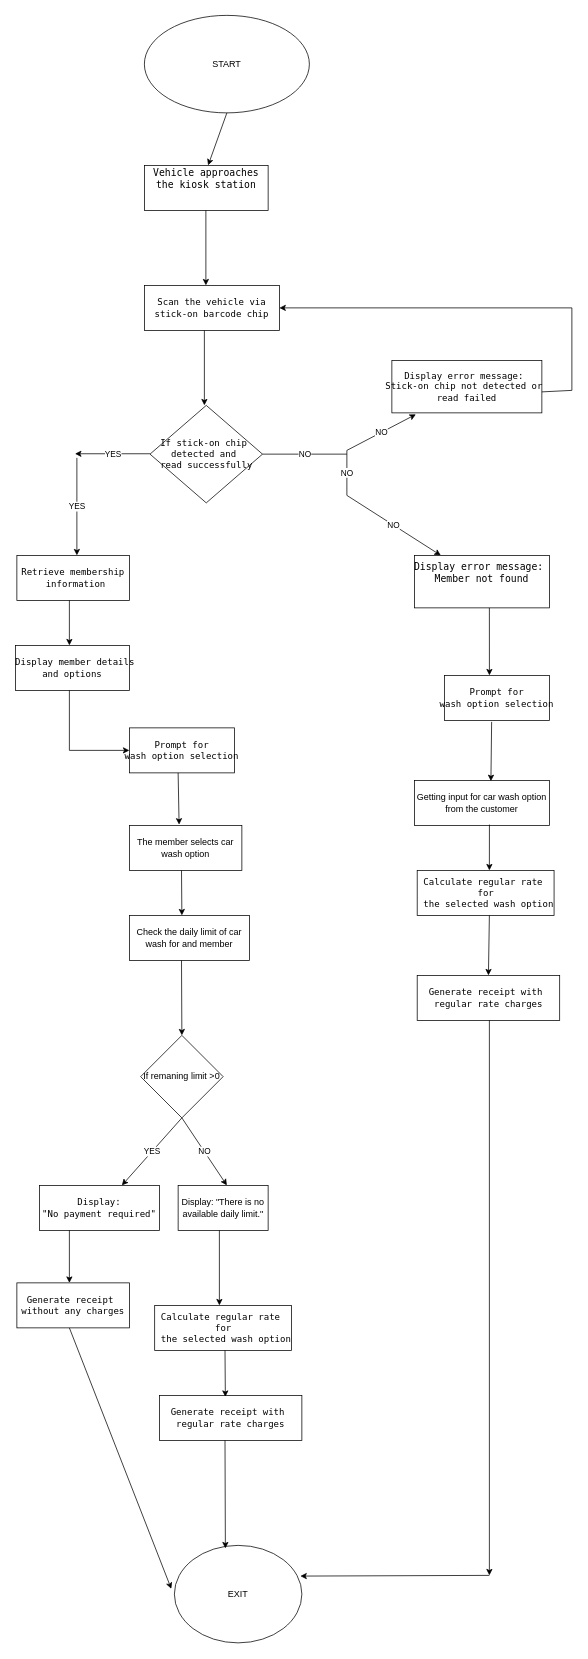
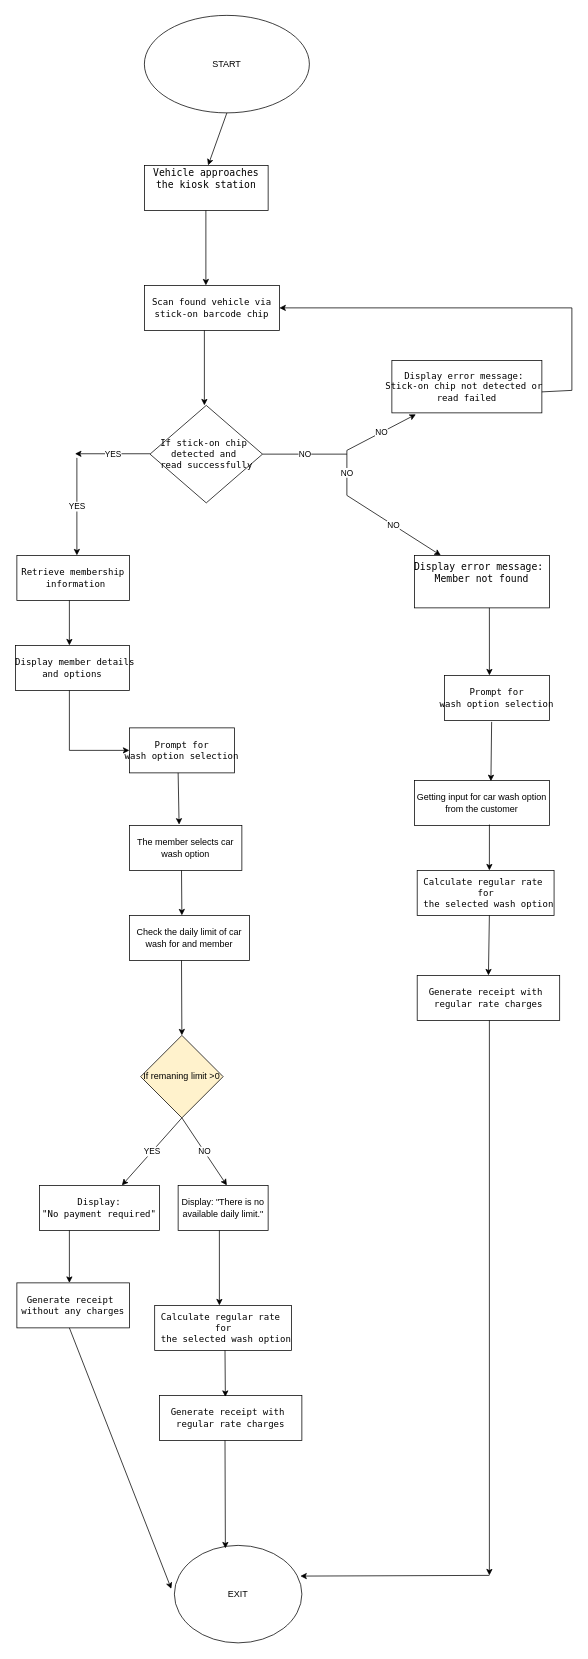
  <mxCell id="0" />
  <mxCell id="1" parent="0" />
  <mxCell id="2" value="START" style="ellipse;whiteSpace=wrap;html=1;" parent="1" vertex="1"><mxGeometry x="192" y="20" width="220" height="130" as="geometry" /></mxCell>
  <mxCell id="3" value="" style="endArrow=classic;html=1;rounded=0;exitX=0.5;exitY=1;exitDx=0;exitDy=0;" parent="1" source="2" edge="1"><mxGeometry width="50" height="50" relative="1" as="geometry"><mxPoint x="272" y="150" as="sourcePoint" /><mxPoint x="277" y="220" as="targetPoint" /></mxGeometry></mxCell>
  <mxCell id="4" value="&lt;font style=&quot;font-size: 9px;&quot;&gt;&lt;br&gt;&lt;/font&gt;&lt;pre&gt;&lt;font size=&quot;3&quot;&gt;&lt;code class=&quot;!whitespace-pre hljs language-plaintext&quot;&gt;Vehicle approaches&lt;br&gt;the kiosk station&lt;/code&gt;&lt;/font&gt;&lt;/pre&gt;&lt;font size=&quot;3&quot;&gt;&lt;br&gt;&lt;br&gt;&lt;/font&gt;" style="rounded=0;whiteSpace=wrap;html=1;" parent="1" vertex="1"><mxGeometry x="192" y="220" width="165" height="60" as="geometry" /></mxCell>
  <mxCell id="5" value="" style="endArrow=classic;html=1;rounded=0;" parent="1" edge="1"><mxGeometry width="50" height="50" relative="1" as="geometry"><mxPoint x="274" y="280" as="sourcePoint" /><mxPoint x="274" y="380" as="targetPoint" /></mxGeometry></mxCell>
- <mxCell id="6" value="&lt;br&gt;&lt;pre&gt;&lt;code class=&quot;!whitespace-pre hljs language-plaintext&quot;&gt;Scan the vehicle via&lt;br&gt;stick-on barcode chip&lt;br&gt;&lt;/code&gt;&lt;/pre&gt;&lt;br&gt;" style="rounded=0;whiteSpace=wrap;html=1;" parent="1" vertex="1"><mxGeometry x="192" y="380" width="180" height="60" as="geometry" /></mxCell>
+ <mxCell id="6" value="&lt;br&gt;&lt;pre&gt;&lt;code class=&quot;!whitespace-pre hljs language-plaintext&quot;&gt;Scan found vehicle via&lt;br&gt;stick-on barcode chip&lt;br&gt;&lt;/code&gt;&lt;/pre&gt;&lt;br&gt;" style="rounded=0;whiteSpace=wrap;html=1;" parent="1" vertex="1"><mxGeometry x="192" y="380" width="180" height="60" as="geometry" /></mxCell>
  <mxCell id="7" value="" style="endArrow=classic;html=1;rounded=0;" parent="1" edge="1"><mxGeometry width="50" height="50" relative="1" as="geometry"><mxPoint x="272" y="440" as="sourcePoint" /><mxPoint x="272" y="540" as="targetPoint" /></mxGeometry></mxCell>
  <mxCell id="8" value="&lt;pre&gt;&lt;code class=&quot;!whitespace-pre hljs language-plaintext&quot;&gt;If stick-on chip &lt;br&gt;detected and &lt;br&gt;read successfully&lt;/code&gt;&lt;/pre&gt;" style="rhombus;whiteSpace=wrap;html=1;direction=south;" parent="1" vertex="1"><mxGeometry x="199.5" y="540" width="150" height="130" as="geometry" /></mxCell>
  <mxCell id="9" value="YES" style="endArrow=classic;html=1;rounded=0;" parent="1" edge="1"><mxGeometry width="50" height="50" relative="1" as="geometry"><mxPoint x="199.5" y="604.5" as="sourcePoint" /><mxPoint x="99.5" y="604.5" as="targetPoint" /></mxGeometry></mxCell>
  <mxCell id="10" value="NO" style="endArrow=none;html=1;rounded=0;exitX=0.5;exitY=0;exitDx=0;exitDy=0;" parent="1" source="8" edge="1"><mxGeometry width="50" height="50" relative="1" as="geometry"><mxPoint x="412" y="650" as="sourcePoint" /><mxPoint x="462" y="605" as="targetPoint" /></mxGeometry></mxCell>
  <mxCell id="11" value="NO" style="endArrow=none;html=1;rounded=0;" parent="1" edge="1"><mxGeometry width="50" height="50" relative="1" as="geometry"><mxPoint x="462" y="660" as="sourcePoint" /><mxPoint x="462" y="600" as="targetPoint" /></mxGeometry></mxCell>
  <mxCell id="12" value="NO" style="endArrow=classic;html=1;rounded=0;" parent="1" target="14" edge="1"><mxGeometry width="50" height="50" relative="1" as="geometry"><mxPoint x="462" y="660" as="sourcePoint" /><mxPoint x="552" y="720" as="targetPoint" /></mxGeometry></mxCell>
  <mxCell id="13" value="NO" style="endArrow=classic;html=1;rounded=0;entryX=0.16;entryY=1.029;entryDx=0;entryDy=0;entryPerimeter=0;" parent="1" target="46" edge="1"><mxGeometry width="50" height="50" relative="1" as="geometry"><mxPoint x="462" y="600" as="sourcePoint" /><mxPoint x="414.2" y="736.5" as="targetPoint" /></mxGeometry></mxCell>
  <mxCell id="14" value="&lt;font style=&quot;font-size: 9px;&quot;&gt;&lt;br&gt;&lt;/font&gt;&lt;pre&gt;&lt;font size=&quot;3&quot;&gt;&lt;code class=&quot;!whitespace-pre hljs language-plaintext&quot;&gt;Display error message: &lt;br&gt;Member not found&lt;/code&gt;&lt;/font&gt;&lt;/pre&gt;&lt;font size=&quot;3&quot;&gt;&lt;br&gt;&lt;br&gt;&lt;/font&gt;" style="rounded=0;whiteSpace=wrap;html=1;" parent="1" vertex="1"><mxGeometry x="552" y="740" width="180" height="70" as="geometry" /></mxCell>
  <mxCell id="15" value="&lt;br&gt;&lt;pre&gt;&lt;code class=&quot;!whitespace-pre hljs language-plaintext&quot;&gt; Retrieve membership &lt;br&gt; information&lt;/code&gt;&lt;/pre&gt;&lt;br&gt;" style="rounded=0;whiteSpace=wrap;html=1;" parent="1" vertex="1"><mxGeometry x="22" y="740" width="150" height="60" as="geometry" /></mxCell>
  <mxCell id="16" value="YES" style="endArrow=classic;html=1;rounded=0;" parent="1" edge="1"><mxGeometry width="50" height="50" relative="1" as="geometry"><mxPoint x="102" y="610" as="sourcePoint" /><mxPoint x="102" y="740" as="targetPoint" /></mxGeometry></mxCell>
  <mxCell id="17" value="&lt;br&gt;&lt;pre&gt;&lt;code class=&quot;!whitespace-pre hljs language-plaintext&quot;&gt;  Display member details &lt;br&gt;and options&lt;/code&gt;&lt;/pre&gt;&lt;br&gt;" style="rounded=0;whiteSpace=wrap;html=1;" parent="1" vertex="1"><mxGeometry x="20" y="860" width="152" height="60" as="geometry" /></mxCell>
  <mxCell id="18" value="" style="endArrow=classic;html=1;rounded=0;" parent="1" edge="1"><mxGeometry width="50" height="50" relative="1" as="geometry"><mxPoint x="92" y="800" as="sourcePoint" /><mxPoint x="92" y="860" as="targetPoint" /></mxGeometry></mxCell>
  <mxCell id="19" value="&lt;pre&gt;&lt;code class=&quot;!whitespace-pre hljs language-plaintext&quot;&gt; Prompt for &lt;br&gt;wash option selection&lt;/code&gt;&lt;/pre&gt;" style="rounded=0;whiteSpace=wrap;html=1;" parent="1" vertex="1"><mxGeometry x="172" y="970" width="140" height="60" as="geometry" /></mxCell>
  <mxCell id="20" value="" style="endArrow=none;html=1;rounded=0;" parent="1" edge="1"><mxGeometry width="50" height="50" relative="1" as="geometry"><mxPoint x="92" y="920" as="sourcePoint" /><mxPoint x="92" y="1000" as="targetPoint" /></mxGeometry></mxCell>
  <mxCell id="21" value="" style="endArrow=classic;html=1;rounded=0;entryX=0;entryY=0.5;entryDx=0;entryDy=0;" parent="1" target="19" edge="1"><mxGeometry width="50" height="50" relative="1" as="geometry"><mxPoint x="92" y="1000" as="sourcePoint" /><mxPoint x="142" y="950" as="targetPoint" /></mxGeometry></mxCell>
  <mxCell id="22" value="The member selects car wash option" style="rounded=0;whiteSpace=wrap;html=1;" parent="1" vertex="1"><mxGeometry x="172" y="1100" width="150" height="60" as="geometry" /></mxCell>
  <mxCell id="23" value="" style="endArrow=classic;html=1;rounded=0;entryX=0.442;entryY=-0.017;entryDx=0;entryDy=0;entryPerimeter=0;" parent="1" target="22" edge="1"><mxGeometry width="50" height="50" relative="1" as="geometry"><mxPoint x="237" y="1030" as="sourcePoint" /><mxPoint x="287" y="980" as="targetPoint" /></mxGeometry></mxCell>
  <mxCell id="24" value="" style="endArrow=classic;html=1;rounded=0;" parent="1" edge="1"><mxGeometry width="50" height="50" relative="1" as="geometry"><mxPoint x="241.5" y="1160" as="sourcePoint" /><mxPoint x="242" y="1220" as="targetPoint" /><Array as="points"><mxPoint x="242" y="1160" /></Array></mxGeometry></mxCell>
  <mxCell id="25" value="Check the daily limit of car wash for and member " style="rounded=0;whiteSpace=wrap;html=1;" parent="1" vertex="1"><mxGeometry x="172" y="1220" width="160" height="60" as="geometry" /></mxCell>
  <mxCell id="26" value="" style="endArrow=classic;html=1;rounded=0;" parent="1" edge="1"><mxGeometry width="50" height="50" relative="1" as="geometry"><mxPoint x="241.5" y="1280" as="sourcePoint" /><mxPoint x="242" y="1380" as="targetPoint" /></mxGeometry></mxCell>
- <mxCell id="27" value="If remaning limit &amp;gt;0" style="rhombus;whiteSpace=wrap;html=1;" parent="1" vertex="1"><mxGeometry x="187" y="1380" width="110" height="110" as="geometry" /></mxCell>
+ <mxCell id="27" value="If remaning limit &amp;gt;0" style="rhombus;whiteSpace=wrap;html=1;fillColor=#fff2cc;" parent="1" vertex="1"><mxGeometry x="187" y="1380" width="110" height="110" as="geometry" /></mxCell>
  <mxCell id="28" value="YES" style="endArrow=classic;html=1;rounded=0;" parent="1" edge="1"><mxGeometry width="50" height="50" relative="1" as="geometry"><mxPoint x="242" y="1490" as="sourcePoint" /><mxPoint x="162" y="1580" as="targetPoint" /></mxGeometry></mxCell>
  <mxCell id="29" value="NO" style="endArrow=classic;html=1;rounded=0;" parent="1" edge="1"><mxGeometry width="50" height="50" relative="1" as="geometry"><mxPoint x="242" y="1490" as="sourcePoint" /><mxPoint x="302" y="1580" as="targetPoint" /></mxGeometry></mxCell>
  <mxCell id="30" value="Display: &quot;There is no available daily limit.&quot;" style="rounded=0;whiteSpace=wrap;html=1;" parent="1" vertex="1"><mxGeometry x="237" y="1580" width="120" height="60" as="geometry" /></mxCell>
  <mxCell id="31" value="&lt;pre&gt;&lt;code class=&quot;!whitespace-pre hljs language-plaintext&quot;&gt;Display:&lt;br&gt;&quot;No payment required&quot;&lt;/code&gt;&lt;/pre&gt;" style="rounded=0;whiteSpace=wrap;html=1;" parent="1" vertex="1"><mxGeometry x="52" y="1580" width="160" height="60" as="geometry" /></mxCell>
  <mxCell id="32" value="" style="endArrow=classic;html=1;rounded=0;" parent="1" edge="1"><mxGeometry width="50" height="50" relative="1" as="geometry"><mxPoint x="292" y="1640" as="sourcePoint" /><mxPoint x="292" y="1740" as="targetPoint" /></mxGeometry></mxCell>
  <mxCell id="33" value="&lt;pre&gt;&lt;font face=&quot;Helvetica&quot;&gt;&lt;code class=&quot;!whitespace-pre hljs language-plaintext&quot;&gt;Calculate regular rate &lt;br&gt;for&lt;br&gt; the selected wash option&lt;/code&gt;&lt;/font&gt;&lt;/pre&gt;" style="rounded=0;whiteSpace=wrap;html=1;" parent="1" vertex="1"><mxGeometry x="205.75" y="1740" width="182.5" height="60" as="geometry" /></mxCell>
  <mxCell id="34" value="&lt;pre&gt;&lt;code class=&quot;!whitespace-pre hljs language-plaintext&quot;&gt;Generate receipt with &lt;br&gt;regular rate charges&lt;/code&gt;&lt;/pre&gt;" style="rounded=0;whiteSpace=wrap;html=1;" parent="1" vertex="1"><mxGeometry x="212" y="1860" width="190" height="60" as="geometry" /></mxCell>
  <mxCell id="35" value="" style="endArrow=classic;html=1;rounded=0;entryX=0.463;entryY=0.033;entryDx=0;entryDy=0;entryPerimeter=0;" parent="1" target="34" edge="1"><mxGeometry width="50" height="50" relative="1" as="geometry"><mxPoint x="299.5" y="1800" as="sourcePoint" /><mxPoint x="349.5" y="1750" as="targetPoint" /></mxGeometry></mxCell>
  <mxCell id="36" value="" style="endArrow=classic;html=1;rounded=0;" parent="1" edge="1"><mxGeometry width="50" height="50" relative="1" as="geometry"><mxPoint x="92" y="1640" as="sourcePoint" /><mxPoint x="92" y="1710" as="targetPoint" /></mxGeometry></mxCell>
  <mxCell id="37" value="&lt;pre&gt;&lt;code class=&quot;!whitespace-pre hljs language-plaintext&quot;&gt;Generate receipt &lt;br&gt;without any charges&lt;/code&gt;&lt;/pre&gt;" style="rounded=0;whiteSpace=wrap;html=1;" parent="1" vertex="1"><mxGeometry x="22" y="1710" width="150" height="60" as="geometry" /></mxCell>
  <mxCell id="38" value="&lt;pre&gt;&lt;font face=&quot;Helvetica&quot;&gt;&lt;code class=&quot;!whitespace-pre hljs language-plaintext&quot;&gt;Calculate regular rate &lt;br&gt;for&lt;br&gt; the selected wash option&lt;/code&gt;&lt;/font&gt;&lt;/pre&gt;" style="rounded=0;whiteSpace=wrap;html=1;" parent="1" vertex="1"><mxGeometry x="555.75" y="1160" width="182.5" height="60" as="geometry" /></mxCell>
  <mxCell id="39" value="&lt;pre&gt;&lt;code class=&quot;!whitespace-pre hljs language-plaintext&quot;&gt;Generate receipt with &lt;br&gt;regular rate charges&lt;/code&gt;&lt;/pre&gt;" style="rounded=0;whiteSpace=wrap;html=1;" parent="1" vertex="1"><mxGeometry x="555.75" y="1300" width="190" height="60" as="geometry" /></mxCell>
  <mxCell id="40" value="" style="endArrow=classic;html=1;rounded=0;entryX=0.429;entryY=0;entryDx=0;entryDy=0;entryPerimeter=0;" parent="1" target="41" edge="1"><mxGeometry width="50" height="50" relative="1" as="geometry"><mxPoint x="652" y="810" as="sourcePoint" /><mxPoint x="652" y="840" as="targetPoint" /></mxGeometry></mxCell>
  <mxCell id="41" value="&lt;pre&gt;&lt;code class=&quot;!whitespace-pre hljs language-plaintext&quot;&gt; Prompt for &lt;br&gt;wash option selection&lt;/code&gt;&lt;/pre&gt;" style="rounded=0;whiteSpace=wrap;html=1;" parent="1" vertex="1"><mxGeometry x="592" y="900" width="140" height="60" as="geometry" /></mxCell>
  <mxCell id="42" value="Getting input for car wash option from the customer" style="rounded=0;whiteSpace=wrap;html=1;" parent="1" vertex="1"><mxGeometry x="552" y="1040" width="180" height="60" as="geometry" /></mxCell>
  <mxCell id="43" value="" style="endArrow=classic;html=1;rounded=0;entryX=0.567;entryY=0.017;entryDx=0;entryDy=0;exitX=0.45;exitY=1.033;exitDx=0;exitDy=0;exitPerimeter=0;entryPerimeter=0;" parent="1" source="41" target="42" edge="1"><mxGeometry width="50" height="50" relative="1" as="geometry"><mxPoint x="662" y="960" as="sourcePoint" /><mxPoint x="712" y="910" as="targetPoint" /></mxGeometry></mxCell>
  <mxCell id="44" value="" style="endArrow=classic;html=1;rounded=0;exitX=0.556;exitY=0.983;exitDx=0;exitDy=0;exitPerimeter=0;" parent="1" source="42" edge="1"><mxGeometry width="50" height="50" relative="1" as="geometry"><mxPoint x="662" y="1100" as="sourcePoint" /><mxPoint x="652" y="1160" as="targetPoint" /><Array as="points" /></mxGeometry></mxCell>
  <mxCell id="45" value="" style="endArrow=classic;html=1;rounded=0;entryX=0.5;entryY=0;entryDx=0;entryDy=0;" parent="1" target="39" edge="1"><mxGeometry width="50" height="50" relative="1" as="geometry"><mxPoint x="652" y="1220" as="sourcePoint" /><mxPoint x="702" y="1170" as="targetPoint" /></mxGeometry></mxCell>
  <mxCell id="46" value="&lt;pre&gt;&lt;code class=&quot;!whitespace-pre hljs language-plaintext&quot;&gt;Display error message: &lt;br&gt;Stick-on chip not detected or &lt;br&gt;read failed&lt;/code&gt;&lt;/pre&gt;" style="rounded=0;whiteSpace=wrap;html=1;" parent="1" vertex="1"><mxGeometry x="522" y="480" width="200" height="70" as="geometry" /></mxCell>
  <mxCell id="47" value="" style="endArrow=classic;html=1;rounded=0;entryX=1;entryY=0.5;entryDx=0;entryDy=0;" parent="1" target="6" edge="1"><mxGeometry width="50" height="50" relative="1" as="geometry"><mxPoint x="762" y="410" as="sourcePoint" /><mxPoint x="675.75" y="430" as="targetPoint" /></mxGeometry></mxCell>
  <mxCell id="48" value="" style="endArrow=none;html=1;rounded=0;" parent="1" edge="1"><mxGeometry width="50" height="50" relative="1" as="geometry"><mxPoint x="762" y="520" as="sourcePoint" /><mxPoint x="762" y="410" as="targetPoint" /></mxGeometry></mxCell>
  <mxCell id="49" value="" style="endArrow=none;html=1;rounded=0;entryX=1;entryY=0.6;entryDx=0;entryDy=0;entryPerimeter=0;" parent="1" target="46" edge="1"><mxGeometry width="50" height="50" relative="1" as="geometry"><mxPoint x="762" y="520" as="sourcePoint" /><mxPoint x="812" y="470" as="targetPoint" /></mxGeometry></mxCell>
  <mxCell id="50" value="EXIT" style="ellipse;whiteSpace=wrap;html=1;" parent="1" vertex="1"><mxGeometry x="232" y="2060" width="170" height="130" as="geometry" /></mxCell>
  <mxCell id="51" value="" style="endArrow=classic;html=1;rounded=0;entryX=0.4;entryY=0.031;entryDx=0;entryDy=0;entryPerimeter=0;" parent="1" target="50" edge="1"><mxGeometry width="50" height="50" relative="1" as="geometry"><mxPoint x="299.5" y="1920" as="sourcePoint" /><mxPoint x="349.5" y="1870" as="targetPoint" /></mxGeometry></mxCell>
  <mxCell id="52" value="" style="endArrow=classic;html=1;rounded=0;" parent="1" edge="1"><mxGeometry width="50" height="50" relative="1" as="geometry"><mxPoint x="652" y="1360" as="sourcePoint" /><mxPoint x="652" y="2100" as="targetPoint" /></mxGeometry></mxCell>
  <mxCell id="53" value="" style="endArrow=classic;html=1;rounded=0;entryX=0.988;entryY=0.315;entryDx=0;entryDy=0;entryPerimeter=0;" parent="1" target="50" edge="1"><mxGeometry width="50" height="50" relative="1" as="geometry"><mxPoint x="652" y="2100" as="sourcePoint" /><mxPoint x="702" y="2050" as="targetPoint" /></mxGeometry></mxCell>
  <mxCell id="54" value="" style="endArrow=classic;html=1;rounded=0;entryX=-0.024;entryY=0.446;entryDx=0;entryDy=0;entryPerimeter=0;" edge="1" parent="1" target="50"><mxGeometry width="50" height="50" relative="1" as="geometry"><mxPoint x="92" y="1770" as="sourcePoint" /><mxPoint x="142" y="1720" as="targetPoint" /></mxGeometry></mxCell>
